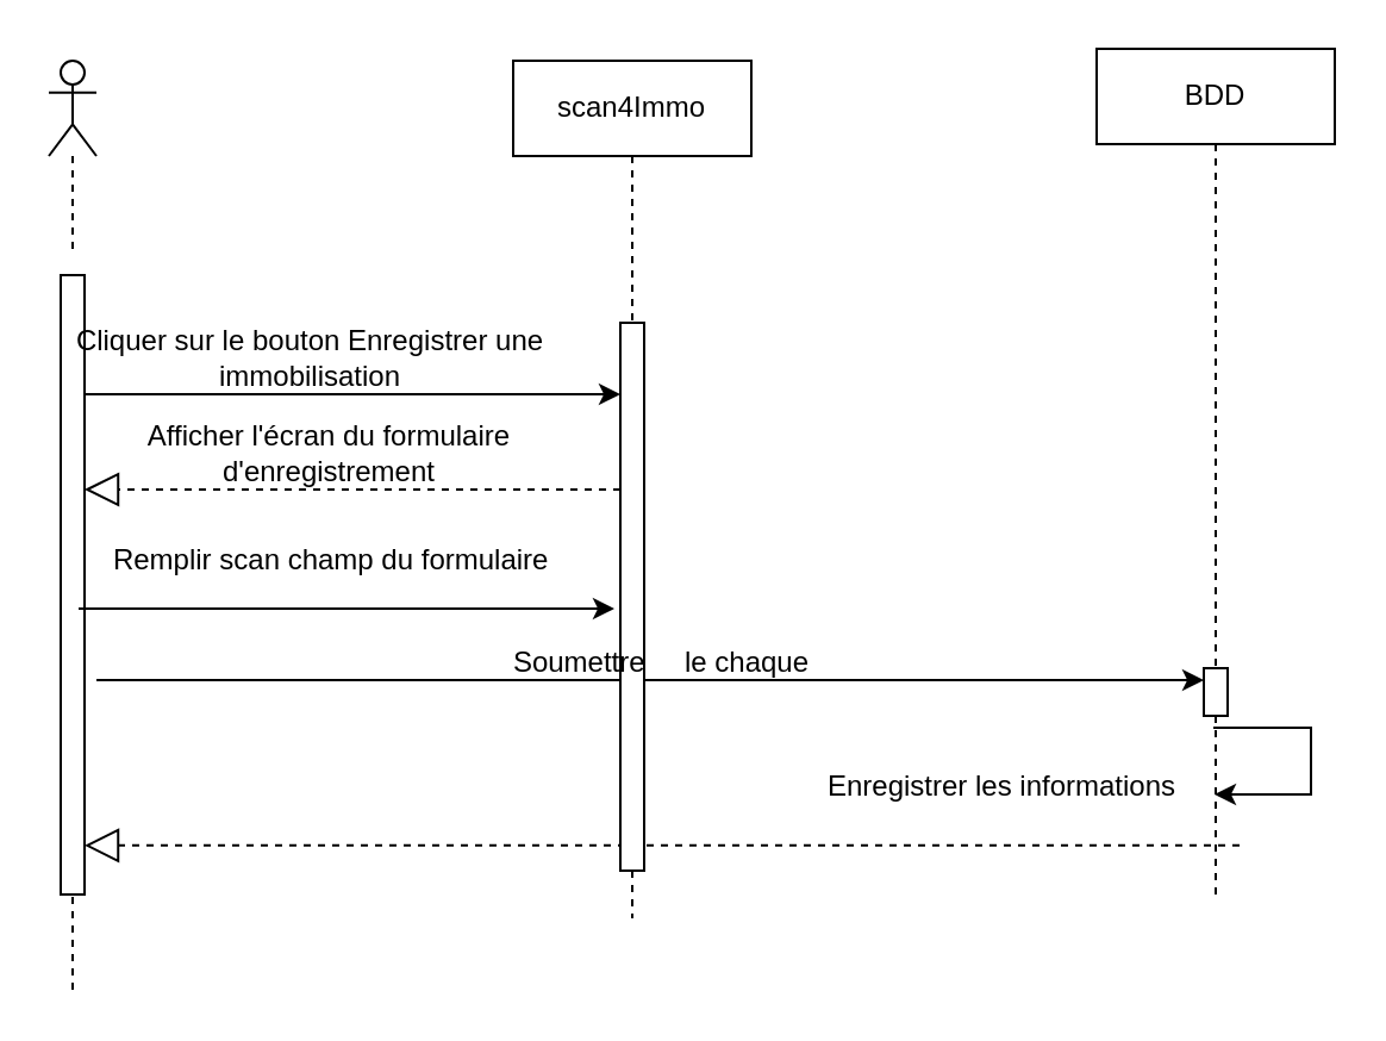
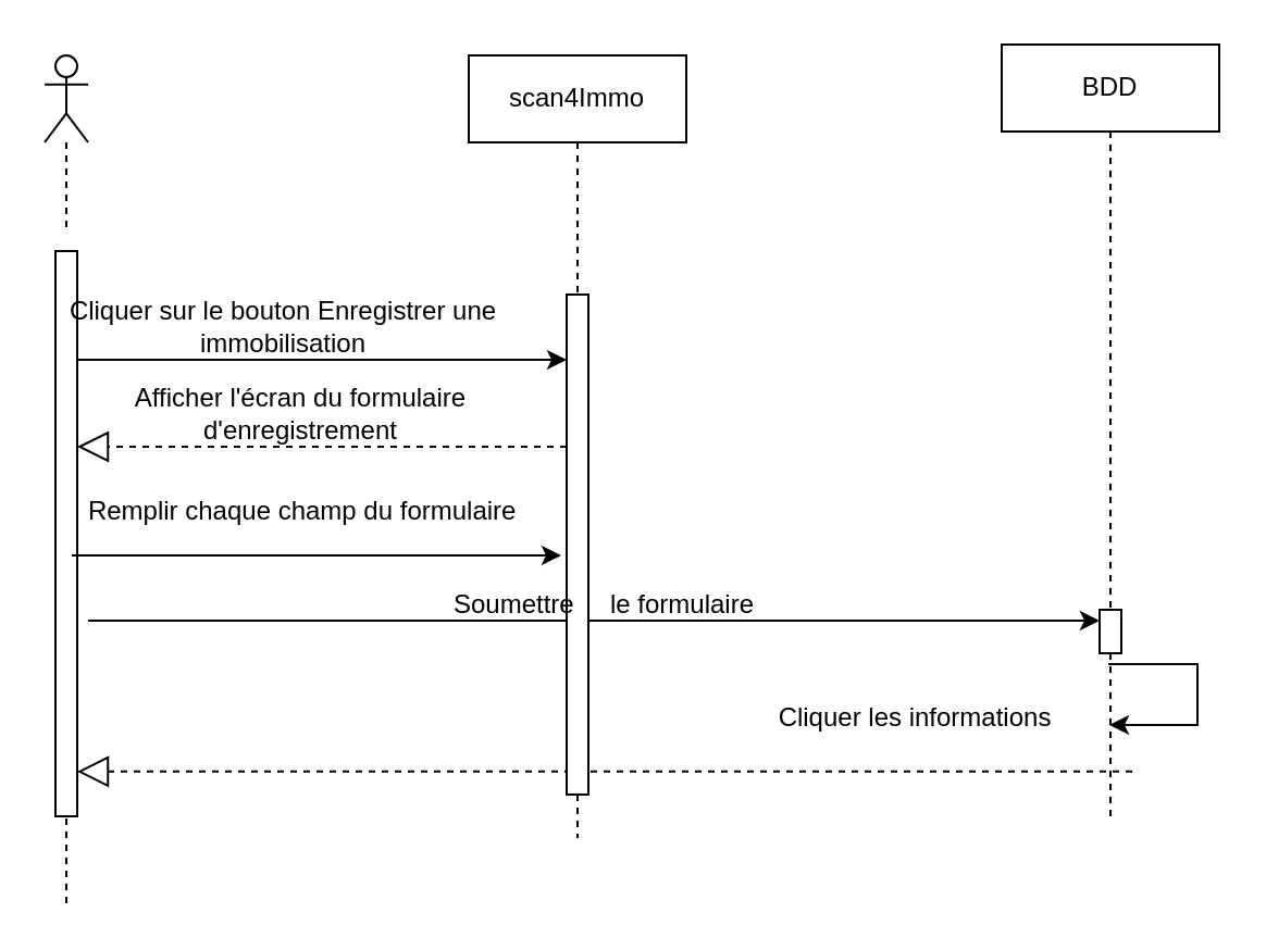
  <mxCell id="0" />
  <mxCell id="1" parent="0" />
  <mxCell id="2" value="" style="shape=umlLifeline;perimeter=lifelinePerimeter;whiteSpace=wrap;html=1;container=1;dropTarget=0;collapsible=0;recursiveResize=0;outlineConnect=0;portConstraint=eastwest;newEdgeStyle={&quot;edgeStyle&quot;:&quot;elbowEdgeStyle&quot;,&quot;elbow&quot;:&quot;vertical&quot;,&quot;curved&quot;:0,&quot;rounded&quot;:0};participant=umlActor;" parent="1" vertex="1"><mxGeometry x="20" y="25" width="20" height="80" as="geometry" /></mxCell>
  <mxCell id="3" value="" style="html=1;points=[];perimeter=orthogonalPerimeter;outlineConnect=0;targetShapes=umlLifeline;portConstraint=eastwest;newEdgeStyle={&quot;edgeStyle&quot;:&quot;elbowEdgeStyle&quot;,&quot;elbow&quot;:&quot;vertical&quot;,&quot;curved&quot;:0,&quot;rounded&quot;:0};" parent="1" vertex="1"><mxGeometry x="25" y="115" width="10" height="260" as="geometry" /></mxCell>
  <mxCell id="4" value="" style="endArrow=classic;html=1;rounded=0;" parent="1" target="14" edge="1"><mxGeometry width="50" height="50" relative="1" as="geometry"><mxPoint x="35" y="165" as="sourcePoint" /><mxPoint x="85" y="115" as="targetPoint" /></mxGeometry></mxCell>
  <mxCell id="5" value="" style="endArrow=block;dashed=1;endFill=0;endSize=12;html=1;rounded=0;" parent="1" target="3" edge="1"><mxGeometry width="160" relative="1" as="geometry"><mxPoint x="260" y="205" as="sourcePoint" /><mxPoint x="420" y="205" as="targetPoint" /></mxGeometry></mxCell>
  <mxCell id="6" value="" style="endArrow=classic;html=1;rounded=0;entryX=0;entryY=0.176;entryDx=0;entryDy=0;entryPerimeter=0;" parent="1" edge="1"><mxGeometry width="50" height="50" relative="1" as="geometry"><mxPoint x="32.5" y="255" as="sourcePoint" /><mxPoint x="257.5" y="255" as="targetPoint" /></mxGeometry></mxCell>
  <mxCell id="7" value="Cliquer sur le bouton Enregistrer une immobilisation" style="text;strokeColor=none;align=center;fillColor=none;html=1;verticalAlign=middle;whiteSpace=wrap;rounded=0;" parent="1" vertex="1"><mxGeometry x="30" y="135" width="200" height="30" as="geometry" /></mxCell>
  <mxCell id="8" value="Afficher l'écran du formulaire d'enregistrement" style="text;strokeColor=none;align=center;fillColor=none;html=1;verticalAlign=middle;whiteSpace=wrap;rounded=0;" parent="1" vertex="1"><mxGeometry x="40" y="175" width="196.25" height="30" as="geometry" /></mxCell>
  <mxCell id="9" value="" style="endArrow=classic;html=1;rounded=0;" parent="1" edge="1" target="16"><mxGeometry width="50" height="50" relative="1" as="geometry"><mxPoint x="40" y="285" as="sourcePoint" /><mxPoint x="479.5" y="285" as="targetPoint" /></mxGeometry></mxCell>
  <mxCell id="10" value="" style="endArrow=block;dashed=1;endFill=0;endSize=12;html=1;rounded=0;" parent="1" edge="1" target="3"><mxGeometry width="160" relative="1" as="geometry"><mxPoint x="520" y="354.41" as="sourcePoint" /><mxPoint x="295" y="354.41" as="targetPoint" /></mxGeometry></mxCell>
  <mxCell id="11" value="" style="endArrow=none;dashed=1;html=1;rounded=0;" parent="1" edge="1"><mxGeometry width="50" height="50" relative="1" as="geometry"><mxPoint x="30" y="415" as="sourcePoint" /><mxPoint x="30" y="375" as="targetPoint" /><Array as="points"><mxPoint x="30" y="375" /></Array></mxGeometry></mxCell>
- <mxCell id="12" value="Remplir scan champ du formulaire&amp;nbsp;" style="text;html=1;align=center;verticalAlign=middle;resizable=0;points=[];autosize=1;strokeColor=none;fillColor=none;" parent="1" vertex="1"><mxGeometry x="25" y="220" width="230" height="30" as="geometry" /></mxCell>
+ <mxCell id="12" value="Remplir chaque champ du formulaire&amp;nbsp;" style="text;html=1;align=center;verticalAlign=middle;resizable=0;points=[];autosize=1;strokeColor=none;fillColor=none;" parent="1" vertex="1"><mxGeometry x="25" y="220" width="230" height="30" as="geometry" /></mxCell>
  <mxCell id="13" value="scan4Immo" style="shape=umlLifeline;perimeter=lifelinePerimeter;whiteSpace=wrap;html=1;container=1;dropTarget=0;collapsible=0;recursiveResize=0;outlineConnect=0;portConstraint=eastwest;newEdgeStyle={&quot;edgeStyle&quot;:&quot;elbowEdgeStyle&quot;,&quot;elbow&quot;:&quot;vertical&quot;,&quot;curved&quot;:0,&quot;rounded&quot;:0};" parent="1" vertex="1"><mxGeometry x="215" y="25" width="100" height="360" as="geometry" /></mxCell>
  <mxCell id="14" value="" style="html=1;points=[];perimeter=orthogonalPerimeter;outlineConnect=0;targetShapes=umlLifeline;portConstraint=eastwest;newEdgeStyle={&quot;edgeStyle&quot;:&quot;elbowEdgeStyle&quot;,&quot;elbow&quot;:&quot;vertical&quot;,&quot;curved&quot;:0,&quot;rounded&quot;:0};" parent="13" vertex="1"><mxGeometry x="45" y="110" width="10" height="230" as="geometry" /></mxCell>
  <mxCell id="15" value="BDD" style="shape=umlLifeline;perimeter=lifelinePerimeter;whiteSpace=wrap;html=1;container=1;dropTarget=0;collapsible=0;recursiveResize=0;outlineConnect=0;portConstraint=eastwest;newEdgeStyle={&quot;edgeStyle&quot;:&quot;elbowEdgeStyle&quot;,&quot;elbow&quot;:&quot;vertical&quot;,&quot;curved&quot;:0,&quot;rounded&quot;:0};" parent="1" vertex="1"><mxGeometry x="460" y="20" width="100" height="355" as="geometry" /></mxCell>
  <mxCell id="16" value="" style="html=1;points=[];perimeter=orthogonalPerimeter;outlineConnect=0;targetShapes=umlLifeline;portConstraint=eastwest;newEdgeStyle={&quot;edgeStyle&quot;:&quot;elbowEdgeStyle&quot;,&quot;elbow&quot;:&quot;vertical&quot;,&quot;curved&quot;:0,&quot;rounded&quot;:0};" parent="15" vertex="1"><mxGeometry x="45" y="260" width="10" height="20" as="geometry" /></mxCell>
  <mxCell id="17" value="" style="endArrow=classic;html=1;rounded=0;" edge="1" parent="1" target="15"><mxGeometry width="50" height="50" relative="1" as="geometry"><mxPoint x="509" y="305" as="sourcePoint" /><mxPoint x="509.324" y="357.5" as="targetPoint" /><Array as="points"><mxPoint x="550" y="305" /><mxPoint x="550" y="333" /></Array></mxGeometry></mxCell>
- <mxCell id="18" value="Enregistrer les informations" style="text;html=1;align=center;verticalAlign=middle;resizable=0;points=[];autosize=1;strokeColor=none;fillColor=none;" vertex="1" parent="1"><mxGeometry x="330" y="315" width="180" height="30" as="geometry" /></mxCell>
- <mxCell id="19" value="Soumettre&amp;nbsp; &amp;nbsp; &amp;nbsp;le chaque" style="text;strokeColor=none;align=center;fillColor=none;html=1;verticalAlign=middle;whiteSpace=wrap;rounded=0;" parent="1" vertex="1"><mxGeometry x="180" y="265" width="195" height="25" as="geometry" /></mxCell>
+ <mxCell id="18" value="Cliquer les informations" style="text;html=1;align=center;verticalAlign=middle;resizable=0;points=[];autosize=1;strokeColor=none;fillColor=none;" vertex="1" parent="1"><mxGeometry x="330" y="315" width="180" height="30" as="geometry" /></mxCell>
+ <mxCell id="19" value="Soumettre&amp;nbsp; &amp;nbsp; &amp;nbsp;le formulaire" style="text;strokeColor=none;align=center;fillColor=none;html=1;verticalAlign=middle;whiteSpace=wrap;rounded=0;" parent="1" vertex="1"><mxGeometry x="180" y="265" width="195" height="25" as="geometry" /></mxCell>
